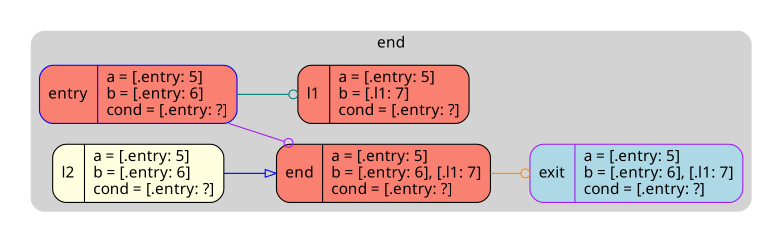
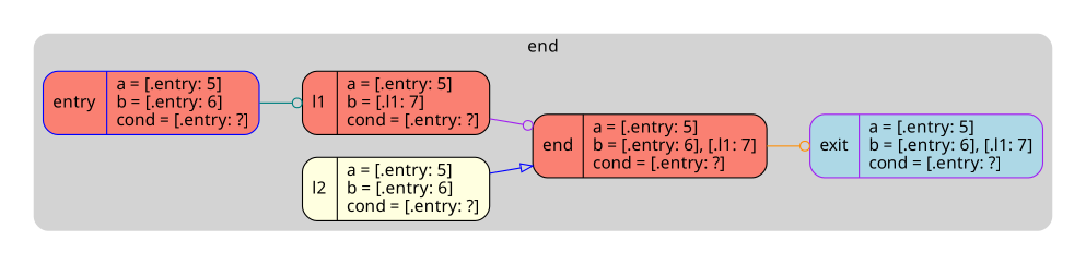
  digraph {
    compound=true
    fontname="Noto Sans"
    rankdir=LR
    node [color=black fillcolor=salmon fontname="Noto Sans" shape=Mrecord style=filled]
    edge [arrowhead=odot fontname="Noto Sans"]
    n1 [color=blue label="{entry|a = [.entry: 5]\lb = [.entry: 6]\lcond = [.entry: ?]\l}"]
    n2 [label="{l1|a = [.entry: 5]\lb = [.l1: 7]\lcond = [.entry: ?]\l}"]
    n3 [fillcolor=lightyellow label="{l2|a = [.entry: 5]\lb = [.entry: 6]\lcond = [.entry: ?]\l}"]
    n4 [label="{end|a = [.entry: 5]\lb = [.entry: 6], [.l1: 7]\lcond = [.entry: ?]\l}"]
    n5 [color=purple fillcolor=lightblue label="{exit|a = [.entry: 5]\lb = [.entry: 6], [.l1: 7]\lcond = [.entry: ?]\l}"]
    subgraph cluster_1 {
      peripheries=0
      subgraph cluster_2 {
        peripheries=0
        subgraph cluster_3 {
          bgcolor=lightgray
          color=darkgray
          label=end
          peripheries=0
          style=rounded
          n1
          n2
          n3
          n4
          n5
        }
      }
    }
    n1 -> n2 [color=teal]
-   n1 -> n4 [color=purple]
+   n2 -> n4 [color=purple]
    n3 -> n4 [arrowhead=onormal color=blue]
    n4 -> n5 [color=darkorange]
  }
